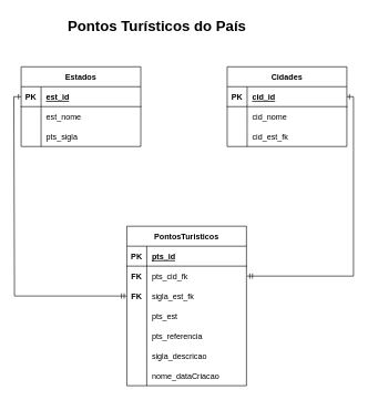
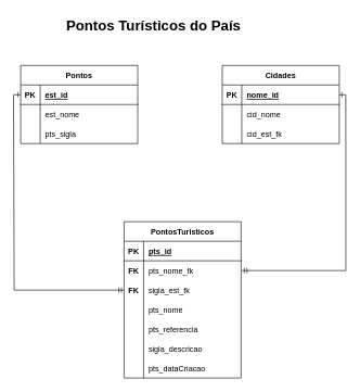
  <mxCell id="0" />
  <mxCell id="1" parent="0" />
  <mxCell id="2" value="Cidades" style="shape=table;startSize=30;container=1;collapsible=1;childLayout=tableLayout;fixedRows=1;rowLines=0;fontStyle=1;align=center;resizeLast=1;" vertex="1" parent="1"><mxGeometry x="341" y="100" width="180" height="120" as="geometry" /></mxCell>
  <mxCell id="3" value="" style="shape=tableRow;horizontal=0;startSize=0;swimlaneHead=0;swimlaneBody=0;fillColor=none;collapsible=0;dropTarget=0;points=[[0,0.5],[1,0.5]];portConstraint=eastwest;top=0;left=0;right=0;bottom=1;" vertex="1" parent="2"><mxGeometry y="30" width="180" height="30" as="geometry" /></mxCell>
  <mxCell id="4" value="PK" style="shape=partialRectangle;connectable=0;fillColor=none;top=0;left=0;bottom=0;right=0;fontStyle=1;overflow=hidden;" vertex="1" parent="3"><mxGeometry width="30" height="30" as="geometry"><mxRectangle width="30" height="30" as="alternateBounds" /></mxGeometry></mxCell>
- <mxCell id="5" value="cid_id" style="shape=partialRectangle;connectable=0;fillColor=none;top=0;left=0;bottom=0;right=0;align=left;spacingLeft=6;fontStyle=5;overflow=hidden;" vertex="1" parent="3"><mxGeometry x="30" width="150" height="30" as="geometry"><mxRectangle width="150" height="30" as="alternateBounds" /></mxGeometry></mxCell>
+ <mxCell id="5" value="nome_id" style="shape=partialRectangle;connectable=0;fillColor=none;top=0;left=0;bottom=0;right=0;align=left;spacingLeft=6;fontStyle=5;overflow=hidden;" vertex="1" parent="3"><mxGeometry x="30" width="150" height="30" as="geometry"><mxRectangle width="150" height="30" as="alternateBounds" /></mxGeometry></mxCell>
  <mxCell id="6" value="" style="shape=tableRow;horizontal=0;startSize=0;swimlaneHead=0;swimlaneBody=0;fillColor=none;collapsible=0;dropTarget=0;points=[[0,0.5],[1,0.5]];portConstraint=eastwest;top=0;left=0;right=0;bottom=0;" vertex="1" parent="2"><mxGeometry y="60" width="180" height="30" as="geometry" /></mxCell>
  <mxCell id="7" value="" style="shape=partialRectangle;connectable=0;fillColor=none;top=0;left=0;bottom=0;right=0;editable=1;overflow=hidden;" vertex="1" parent="6"><mxGeometry width="30" height="30" as="geometry"><mxRectangle width="30" height="30" as="alternateBounds" /></mxGeometry></mxCell>
  <mxCell id="8" value="cid_nome" style="shape=partialRectangle;connectable=0;fillColor=none;top=0;left=0;bottom=0;right=0;align=left;spacingLeft=6;overflow=hidden;" vertex="1" parent="6"><mxGeometry x="30" width="150" height="30" as="geometry"><mxRectangle width="150" height="30" as="alternateBounds" /></mxGeometry></mxCell>
  <mxCell id="9" value="" style="shape=tableRow;horizontal=0;startSize=0;swimlaneHead=0;swimlaneBody=0;fillColor=none;collapsible=0;dropTarget=0;points=[[0,0.5],[1,0.5]];portConstraint=eastwest;top=0;left=0;right=0;bottom=0;" vertex="1" parent="2"><mxGeometry y="90" width="180" height="30" as="geometry" /></mxCell>
  <mxCell id="10" value="" style="shape=partialRectangle;connectable=0;fillColor=none;top=0;left=0;bottom=0;right=0;editable=1;overflow=hidden;" vertex="1" parent="9"><mxGeometry width="30" height="30" as="geometry"><mxRectangle width="30" height="30" as="alternateBounds" /></mxGeometry></mxCell>
  <mxCell id="11" value="cid_est_fk" style="shape=partialRectangle;connectable=0;fillColor=none;top=0;left=0;bottom=0;right=0;align=left;spacingLeft=6;overflow=hidden;" vertex="1" parent="9"><mxGeometry x="30" width="150" height="30" as="geometry"><mxRectangle width="150" height="30" as="alternateBounds" /></mxGeometry></mxCell>
- <mxCell id="12" value="Estados" style="shape=table;startSize=30;container=1;collapsible=1;childLayout=tableLayout;fixedRows=1;rowLines=0;fontStyle=1;align=center;resizeLast=1;" vertex="1" parent="1"><mxGeometry x="31" y="100" width="180" height="120" as="geometry" /></mxCell>
+ <mxCell id="12" value="Pontos" style="shape=table;startSize=30;container=1;collapsible=1;childLayout=tableLayout;fixedRows=1;rowLines=0;fontStyle=1;align=center;resizeLast=1;" vertex="1" parent="1"><mxGeometry x="31" y="100" width="180" height="120" as="geometry" /></mxCell>
  <mxCell id="13" value="" style="shape=tableRow;horizontal=0;startSize=0;swimlaneHead=0;swimlaneBody=0;fillColor=none;collapsible=0;dropTarget=0;points=[[0,0.5],[1,0.5]];portConstraint=eastwest;top=0;left=0;right=0;bottom=1;" vertex="1" parent="12"><mxGeometry y="30" width="180" height="30" as="geometry" /></mxCell>
  <mxCell id="14" value="PK" style="shape=partialRectangle;connectable=0;fillColor=none;top=0;left=0;bottom=0;right=0;fontStyle=1;overflow=hidden;" vertex="1" parent="13"><mxGeometry width="30" height="30" as="geometry"><mxRectangle width="30" height="30" as="alternateBounds" /></mxGeometry></mxCell>
  <mxCell id="15" value="est_id" style="shape=partialRectangle;connectable=0;fillColor=none;top=0;left=0;bottom=0;right=0;align=left;spacingLeft=6;fontStyle=5;overflow=hidden;" vertex="1" parent="13"><mxGeometry x="30" width="150" height="30" as="geometry"><mxRectangle width="150" height="30" as="alternateBounds" /></mxGeometry></mxCell>
  <mxCell id="16" value="" style="shape=tableRow;horizontal=0;startSize=0;swimlaneHead=0;swimlaneBody=0;fillColor=none;collapsible=0;dropTarget=0;points=[[0,0.5],[1,0.5]];portConstraint=eastwest;top=0;left=0;right=0;bottom=0;" vertex="1" parent="12"><mxGeometry y="60" width="180" height="30" as="geometry" /></mxCell>
  <mxCell id="17" value="" style="shape=partialRectangle;connectable=0;fillColor=none;top=0;left=0;bottom=0;right=0;editable=1;overflow=hidden;" vertex="1" parent="16"><mxGeometry width="30" height="30" as="geometry"><mxRectangle width="30" height="30" as="alternateBounds" /></mxGeometry></mxCell>
  <mxCell id="18" value="est_nome" style="shape=partialRectangle;connectable=0;fillColor=none;top=0;left=0;bottom=0;right=0;align=left;spacingLeft=6;overflow=hidden;" vertex="1" parent="16"><mxGeometry x="30" width="150" height="30" as="geometry"><mxRectangle width="150" height="30" as="alternateBounds" /></mxGeometry></mxCell>
  <mxCell id="19" value="" style="shape=tableRow;horizontal=0;startSize=0;swimlaneHead=0;swimlaneBody=0;fillColor=none;collapsible=0;dropTarget=0;points=[[0,0.5],[1,0.5]];portConstraint=eastwest;top=0;left=0;right=0;bottom=0;fontSize=22;" vertex="1" parent="12"><mxGeometry y="90" width="180" height="30" as="geometry" /></mxCell>
  <mxCell id="20" value="" style="shape=partialRectangle;connectable=0;fillColor=none;top=0;left=0;bottom=0;right=0;editable=1;overflow=hidden;fontSize=22;" vertex="1" parent="19"><mxGeometry width="30" height="30" as="geometry"><mxRectangle width="30" height="30" as="alternateBounds" /></mxGeometry></mxCell>
  <mxCell id="21" value="pts_sigla" style="shape=partialRectangle;connectable=0;fillColor=none;top=0;left=0;bottom=0;right=0;align=left;spacingLeft=6;overflow=hidden;fontSize=12;" vertex="1" parent="19"><mxGeometry x="30" width="150" height="30" as="geometry"><mxRectangle width="150" height="30" as="alternateBounds" /></mxGeometry></mxCell>
  <mxCell id="22" value="PontosTuristicos" style="shape=table;startSize=30;container=1;collapsible=1;childLayout=tableLayout;fixedRows=1;rowLines=0;fontStyle=1;align=center;resizeLast=1;" vertex="1" parent="1"><mxGeometry x="190" y="340" width="180" height="240" as="geometry" /></mxCell>
  <mxCell id="23" value="" style="shape=tableRow;horizontal=0;startSize=0;swimlaneHead=0;swimlaneBody=0;fillColor=none;collapsible=0;dropTarget=0;points=[[0,0.5],[1,0.5]];portConstraint=eastwest;top=0;left=0;right=0;bottom=1;" vertex="1" parent="22"><mxGeometry y="30" width="180" height="30" as="geometry" /></mxCell>
  <mxCell id="24" value="PK" style="shape=partialRectangle;connectable=0;fillColor=none;top=0;left=0;bottom=0;right=0;fontStyle=1;overflow=hidden;" vertex="1" parent="23"><mxGeometry width="30" height="30" as="geometry"><mxRectangle width="30" height="30" as="alternateBounds" /></mxGeometry></mxCell>
  <mxCell id="25" value="pts_id" style="shape=partialRectangle;connectable=0;fillColor=none;top=0;left=0;bottom=0;right=0;align=left;spacingLeft=6;fontStyle=5;overflow=hidden;" vertex="1" parent="23"><mxGeometry x="30" width="150" height="30" as="geometry"><mxRectangle width="150" height="30" as="alternateBounds" /></mxGeometry></mxCell>
  <mxCell id="26" value="" style="shape=tableRow;horizontal=0;startSize=0;swimlaneHead=0;swimlaneBody=0;fillColor=none;collapsible=0;dropTarget=0;points=[[0,0.5],[1,0.5]];portConstraint=eastwest;top=0;left=0;right=0;bottom=0;" vertex="1" parent="22"><mxGeometry y="60" width="180" height="30" as="geometry" /></mxCell>
  <mxCell id="27" value="FK" style="shape=partialRectangle;connectable=0;fillColor=none;top=0;left=0;bottom=0;right=0;editable=1;overflow=hidden;fontStyle=1" vertex="1" parent="26"><mxGeometry width="30" height="30" as="geometry"><mxRectangle width="30" height="30" as="alternateBounds" /></mxGeometry></mxCell>
- <mxCell id="28" value="pts_cid_fk" style="shape=partialRectangle;connectable=0;fillColor=none;top=0;left=0;bottom=0;right=0;align=left;spacingLeft=6;overflow=hidden;" vertex="1" parent="26"><mxGeometry x="30" width="150" height="30" as="geometry"><mxRectangle width="150" height="30" as="alternateBounds" /></mxGeometry></mxCell>
+ <mxCell id="28" value="pts_nome_fk" style="shape=partialRectangle;connectable=0;fillColor=none;top=0;left=0;bottom=0;right=0;align=left;spacingLeft=6;overflow=hidden;" vertex="1" parent="26"><mxGeometry x="30" width="150" height="30" as="geometry"><mxRectangle width="150" height="30" as="alternateBounds" /></mxGeometry></mxCell>
  <mxCell id="29" value="" style="shape=tableRow;horizontal=0;startSize=0;swimlaneHead=0;swimlaneBody=0;fillColor=none;collapsible=0;dropTarget=0;points=[[0,0.5],[1,0.5]];portConstraint=eastwest;top=0;left=0;right=0;bottom=0;" vertex="1" parent="22"><mxGeometry y="90" width="180" height="30" as="geometry" /></mxCell>
  <mxCell id="30" value="FK" style="shape=partialRectangle;connectable=0;fillColor=none;top=0;left=0;bottom=0;right=0;editable=1;overflow=hidden;fontStyle=1" vertex="1" parent="29"><mxGeometry width="30" height="30" as="geometry"><mxRectangle width="30" height="30" as="alternateBounds" /></mxGeometry></mxCell>
  <mxCell id="31" value="sigla_est_fk" style="shape=partialRectangle;connectable=0;fillColor=none;top=0;left=0;bottom=0;right=0;align=left;spacingLeft=6;overflow=hidden;" vertex="1" parent="29"><mxGeometry x="30" width="150" height="30" as="geometry"><mxRectangle width="150" height="30" as="alternateBounds" /></mxGeometry></mxCell>
  <mxCell id="32" value="" style="shape=tableRow;horizontal=0;startSize=0;swimlaneHead=0;swimlaneBody=0;fillColor=none;collapsible=0;dropTarget=0;points=[[0,0.5],[1,0.5]];portConstraint=eastwest;top=0;left=0;right=0;bottom=0;" vertex="1" parent="22"><mxGeometry y="120" width="180" height="30" as="geometry" /></mxCell>
  <mxCell id="33" value="" style="shape=partialRectangle;connectable=0;fillColor=none;top=0;left=0;bottom=0;right=0;editable=1;overflow=hidden;" vertex="1" parent="32"><mxGeometry width="30" height="30" as="geometry"><mxRectangle width="30" height="30" as="alternateBounds" /></mxGeometry></mxCell>
- <mxCell id="34" value="pts_est" style="shape=partialRectangle;connectable=0;fillColor=none;top=0;left=0;bottom=0;right=0;align=left;spacingLeft=6;overflow=hidden;" vertex="1" parent="32"><mxGeometry x="30" width="150" height="30" as="geometry"><mxRectangle width="150" height="30" as="alternateBounds" /></mxGeometry></mxCell>
+ <mxCell id="34" value="pts_nome" style="shape=partialRectangle;connectable=0;fillColor=none;top=0;left=0;bottom=0;right=0;align=left;spacingLeft=6;overflow=hidden;" vertex="1" parent="32"><mxGeometry x="30" width="150" height="30" as="geometry"><mxRectangle width="150" height="30" as="alternateBounds" /></mxGeometry></mxCell>
  <mxCell id="35" value="" style="shape=tableRow;horizontal=0;startSize=0;swimlaneHead=0;swimlaneBody=0;fillColor=none;collapsible=0;dropTarget=0;points=[[0,0.5],[1,0.5]];portConstraint=eastwest;top=0;left=0;right=0;bottom=0;" vertex="1" parent="22"><mxGeometry y="150" width="180" height="30" as="geometry" /></mxCell>
  <mxCell id="36" value="" style="shape=partialRectangle;connectable=0;fillColor=none;top=0;left=0;bottom=0;right=0;editable=1;overflow=hidden;" vertex="1" parent="35"><mxGeometry width="30" height="30" as="geometry"><mxRectangle width="30" height="30" as="alternateBounds" /></mxGeometry></mxCell>
  <mxCell id="37" value="pts_referencia" style="shape=partialRectangle;connectable=0;fillColor=none;top=0;left=0;bottom=0;right=0;align=left;spacingLeft=6;overflow=hidden;" vertex="1" parent="35"><mxGeometry x="30" width="150" height="30" as="geometry"><mxRectangle width="150" height="30" as="alternateBounds" /></mxGeometry></mxCell>
  <mxCell id="38" value="" style="shape=tableRow;horizontal=0;startSize=0;swimlaneHead=0;swimlaneBody=0;fillColor=none;collapsible=0;dropTarget=0;points=[[0,0.5],[1,0.5]];portConstraint=eastwest;top=0;left=0;right=0;bottom=0;" vertex="1" parent="22"><mxGeometry y="180" width="180" height="30" as="geometry" /></mxCell>
  <mxCell id="39" value="" style="shape=partialRectangle;connectable=0;fillColor=none;top=0;left=0;bottom=0;right=0;editable=1;overflow=hidden;" vertex="1" parent="38"><mxGeometry width="30" height="30" as="geometry"><mxRectangle width="30" height="30" as="alternateBounds" /></mxGeometry></mxCell>
  <mxCell id="40" value="sigla_descricao" style="shape=partialRectangle;connectable=0;fillColor=none;top=0;left=0;bottom=0;right=0;align=left;spacingLeft=6;overflow=hidden;" vertex="1" parent="38"><mxGeometry x="30" width="150" height="30" as="geometry"><mxRectangle width="150" height="30" as="alternateBounds" /></mxGeometry></mxCell>
  <mxCell id="41" value="" style="shape=tableRow;horizontal=0;startSize=0;swimlaneHead=0;swimlaneBody=0;fillColor=none;collapsible=0;dropTarget=0;points=[[0,0.5],[1,0.5]];portConstraint=eastwest;top=0;left=0;right=0;bottom=0;" vertex="1" parent="22"><mxGeometry y="210" width="180" height="30" as="geometry" /></mxCell>
  <mxCell id="42" value="" style="shape=partialRectangle;connectable=0;fillColor=none;top=0;left=0;bottom=0;right=0;editable=1;overflow=hidden;" vertex="1" parent="41"><mxGeometry width="30" height="30" as="geometry"><mxRectangle width="30" height="30" as="alternateBounds" /></mxGeometry></mxCell>
- <mxCell id="43" value="nome_dataCriacao" style="shape=partialRectangle;connectable=0;fillColor=none;top=0;left=0;bottom=0;right=0;align=left;spacingLeft=6;overflow=hidden;" vertex="1" parent="41"><mxGeometry x="30" width="150" height="30" as="geometry"><mxRectangle width="150" height="30" as="alternateBounds" /></mxGeometry></mxCell>
+ <mxCell id="43" value="pts_dataCriacao" style="shape=partialRectangle;connectable=0;fillColor=none;top=0;left=0;bottom=0;right=0;align=left;spacingLeft=6;overflow=hidden;" vertex="1" parent="41"><mxGeometry x="30" width="150" height="30" as="geometry"><mxRectangle width="150" height="30" as="alternateBounds" /></mxGeometry></mxCell>
  <mxCell id="44" value="" style="fontSize=12;html=1;endArrow=ERone;startArrow=ERmandOne;rounded=0;exitX=0;exitY=0.5;exitDx=0;exitDy=0;startFill=0;endFill=0;" edge="1" parent="1" source="29"><mxGeometry width="100" height="100" relative="1" as="geometry"><mxPoint x="20" y="400" as="sourcePoint" /><mxPoint x="31" y="145" as="targetPoint" /><Array as="points"><mxPoint x="21" y="445" /><mxPoint x="20" y="145" /></Array></mxGeometry></mxCell>
  <mxCell id="45" value="" style="fontSize=12;html=1;endArrow=ERone;endFill=0;rounded=0;startArrow=ERmandOne;startFill=0;entryX=1;entryY=0.5;entryDx=0;entryDy=0;" edge="1" parent="1" target="3"><mxGeometry width="100" height="100" relative="1" as="geometry"><mxPoint x="371" y="415" as="sourcePoint" /><mxPoint x="511" y="140" as="targetPoint" /><Array as="points"><mxPoint x="531" y="415" /><mxPoint x="531" y="145" /></Array></mxGeometry></mxCell>
  <mxCell id="46" value="&lt;b&gt;&lt;font style=&quot;font-size: 22px;&quot;&gt;Pontos Turísticos do País&lt;/font&gt;&lt;/b&gt;" style="text;html=1;align=center;verticalAlign=middle;resizable=0;points=[];autosize=1;strokeColor=none;fillColor=none;" vertex="1" parent="1"><mxGeometry x="90" y="20" width="290" height="40" as="geometry" /></mxCell>
